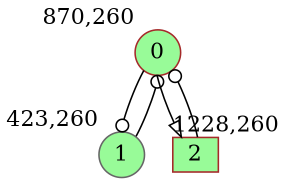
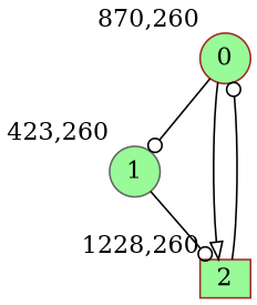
  digraph {
    bgcolor=white
    node [color=brown fillcolor=palegreen fixedsize=true shape=circle style=filled]
    edge [arrowhead=odot]
    0 [height=0.3 width=0.4 xlabel="870,260"]
    1 [color=gray40 height=0.3 width=0.4 xlabel="423,260"]
    2 [height=0.3 shape=box width=0.4 xlabel="1228,260"]
    0 -> 1
    0 -> 2 [arrowhead=onormal]
-   1 -> 0
+   1 -> 2
    2 -> 0
  }
